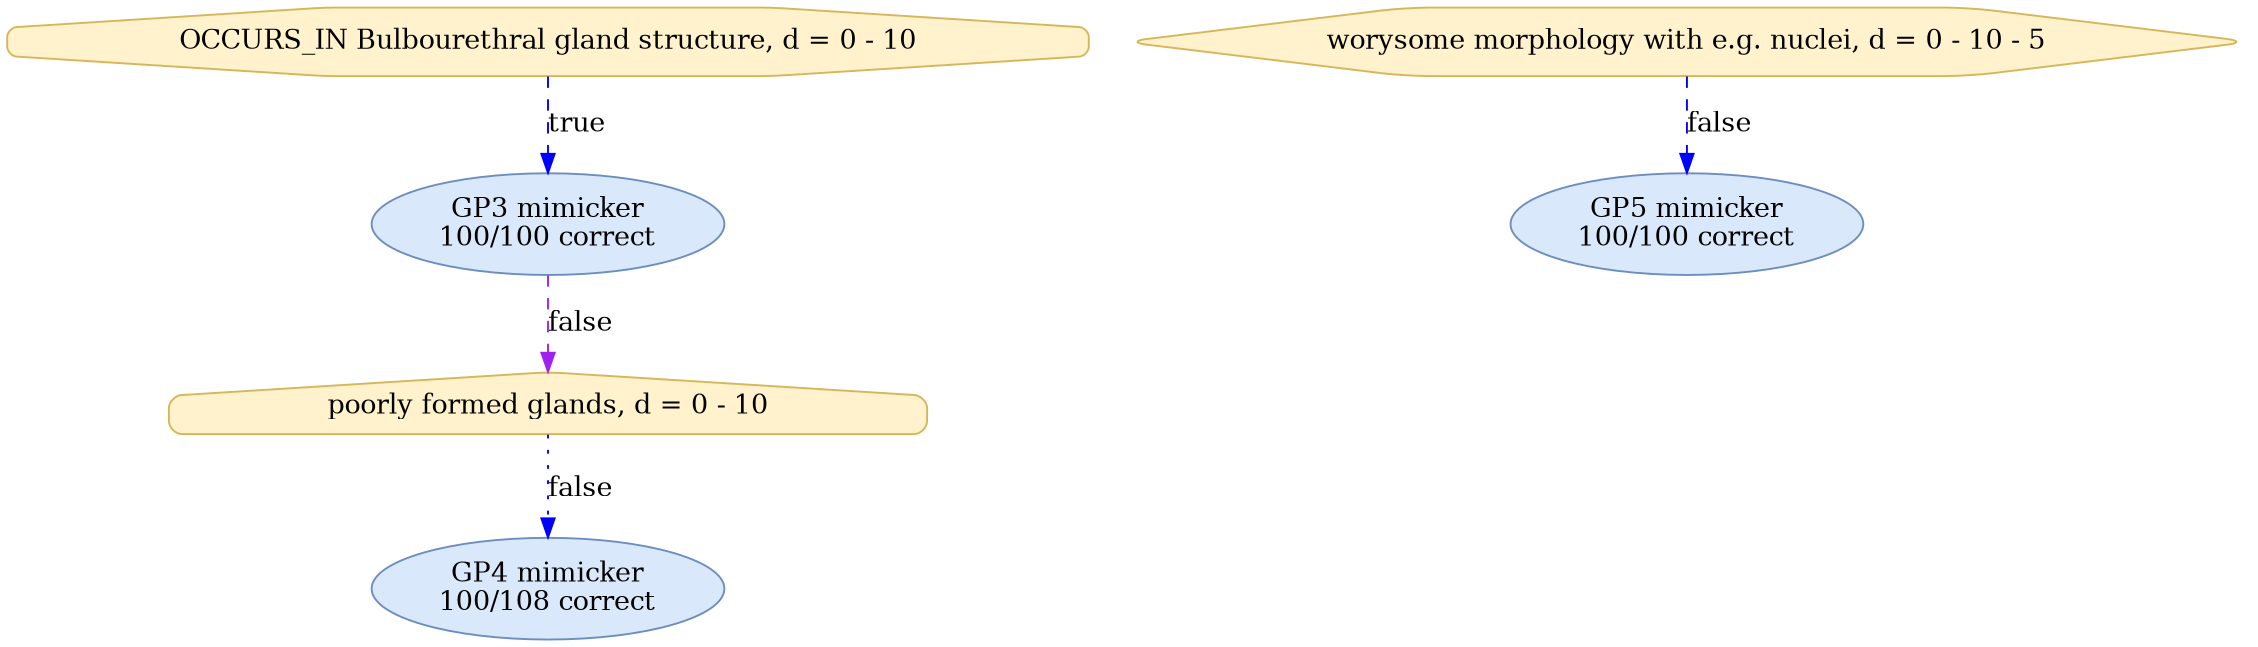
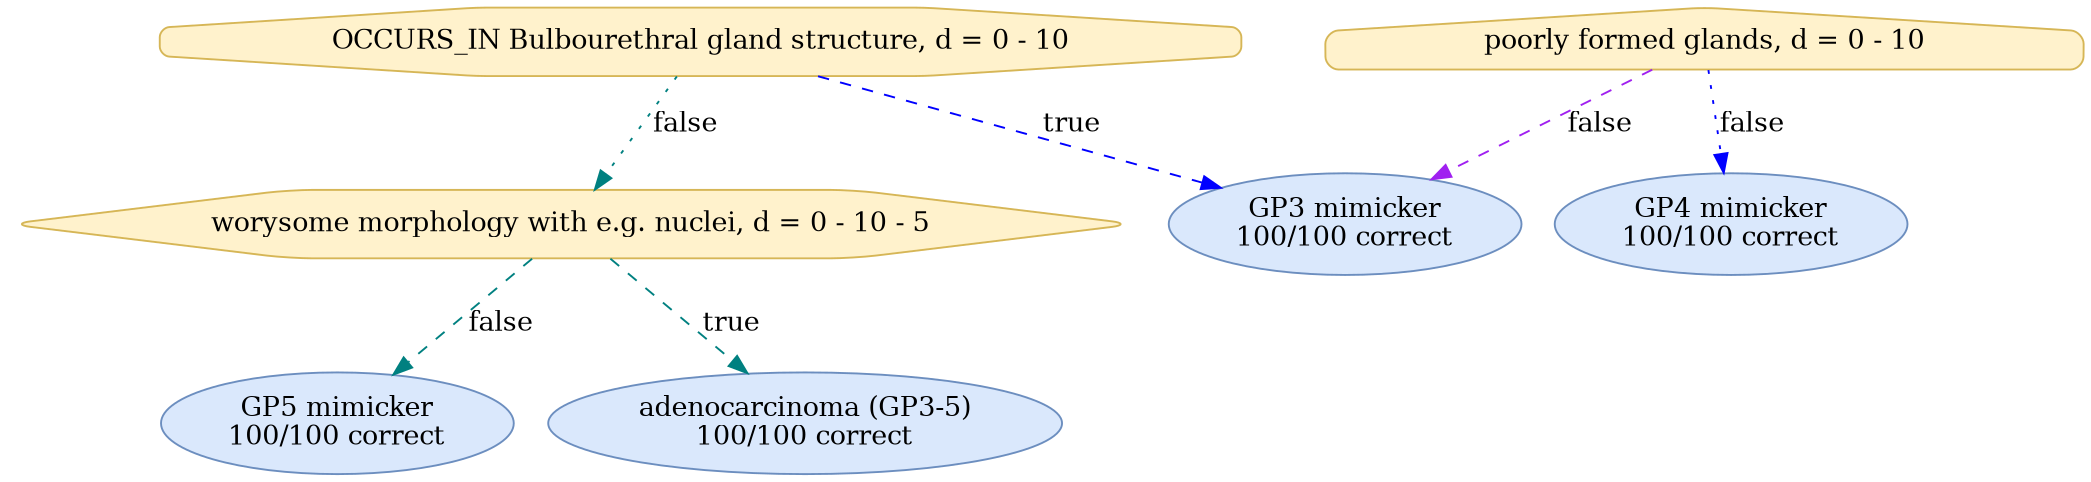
  digraph {
    fontname="Times-Roman"
    node [color="#6C8EBF" fillcolor="#DAE8FC" fontname="Times-Roman" shape=ellipse style="rounded,filled"]
    edge [color=teal style=dashed]
    n1 [color="#D6B656" fillcolor="#FFF2CC" label="OCCURS_IN Bulbourethral gland structure, d = 0 - 10" shape=octagon]
    n2 [color="#D6B656" fillcolor="#FFF2CC" label="worysome morphology with e.g. nuclei, d = 0 - 10 - 5" shape=hexagon]
    n3 [label=<GP3 mimicker<br/>100/100 correct>]
    n4 [label=<GP5 mimicker<br/>100/100 correct>]
+   n5 [label=<adenocarcinoma (GP3-5)<br/>100/100 correct>]
    n6 [color="#D6B656" fillcolor="#FFF2CC" label="poorly formed glands, d = 0 - 10" shape=house]
-   n7 [label=<GP4 mimicker<br/>100/108 correct>]
+   n7 [label=<GP4 mimicker<br/>100/100 correct>]
+   n1 -> n2 [label=false style=dotted]
    n1 -> n3 [color=blue label=true]
-   n2 -> n4 [color=blue label=false]
-   n3 -> n6 [color=purple label=false]
+   n2 -> n4 [label=false]
+   n2 -> n5 [label=true]
+   n6 -> n3 [color=purple label=false]
    n6 -> n7 [color=blue label=false style=dotted]
  }
